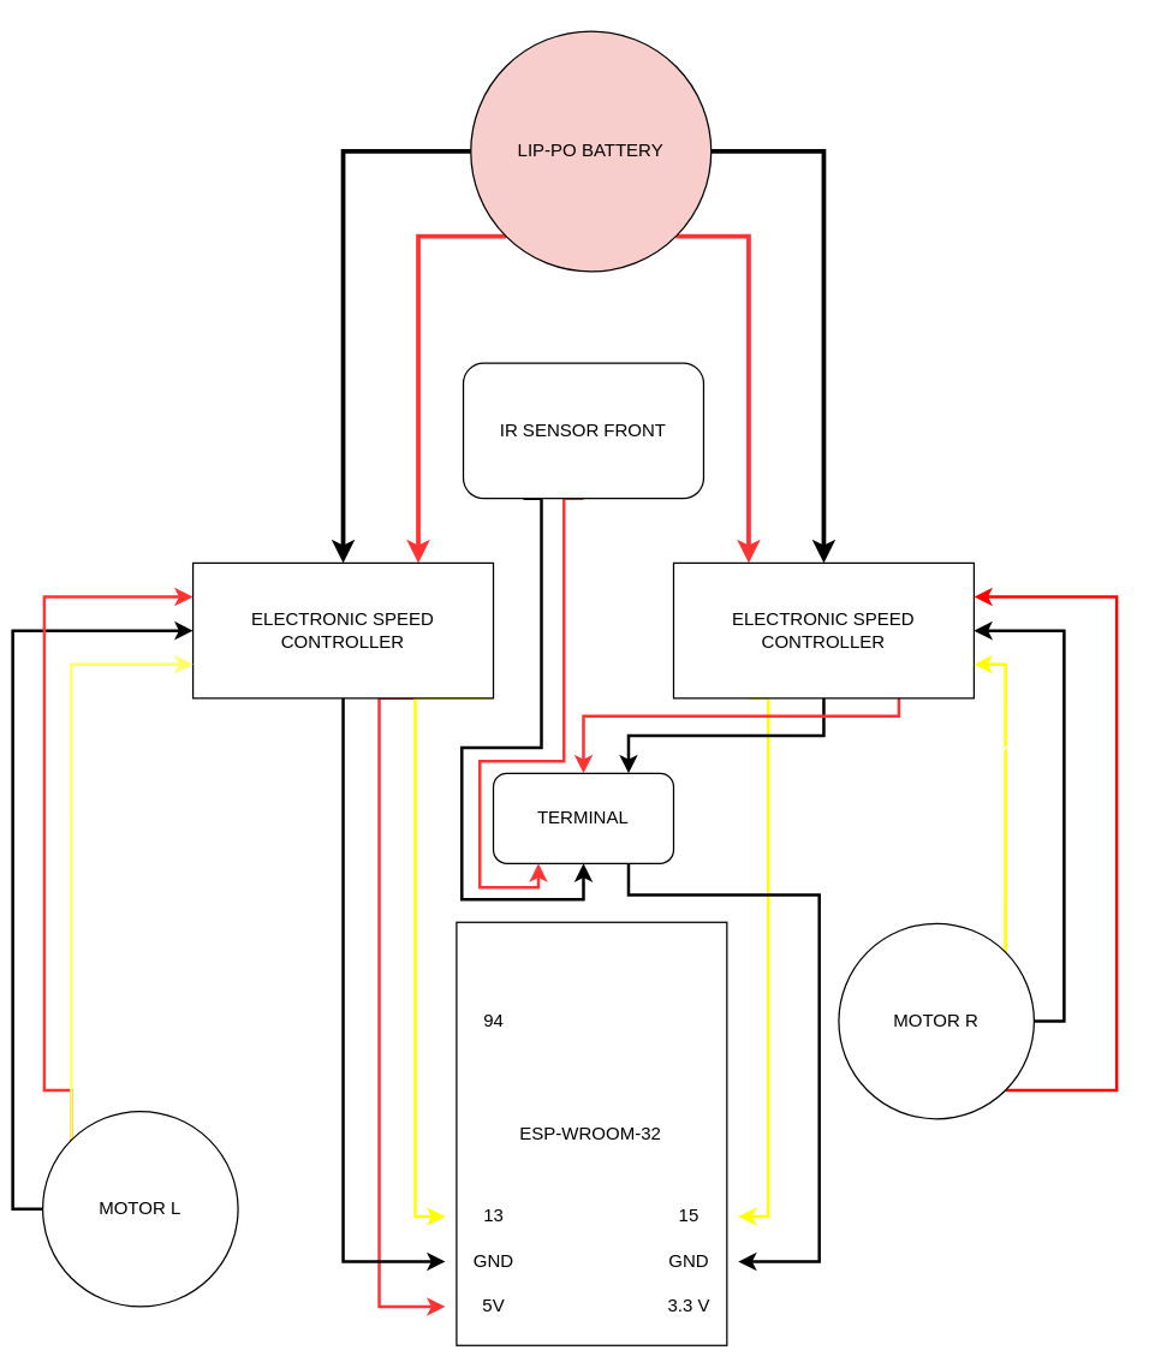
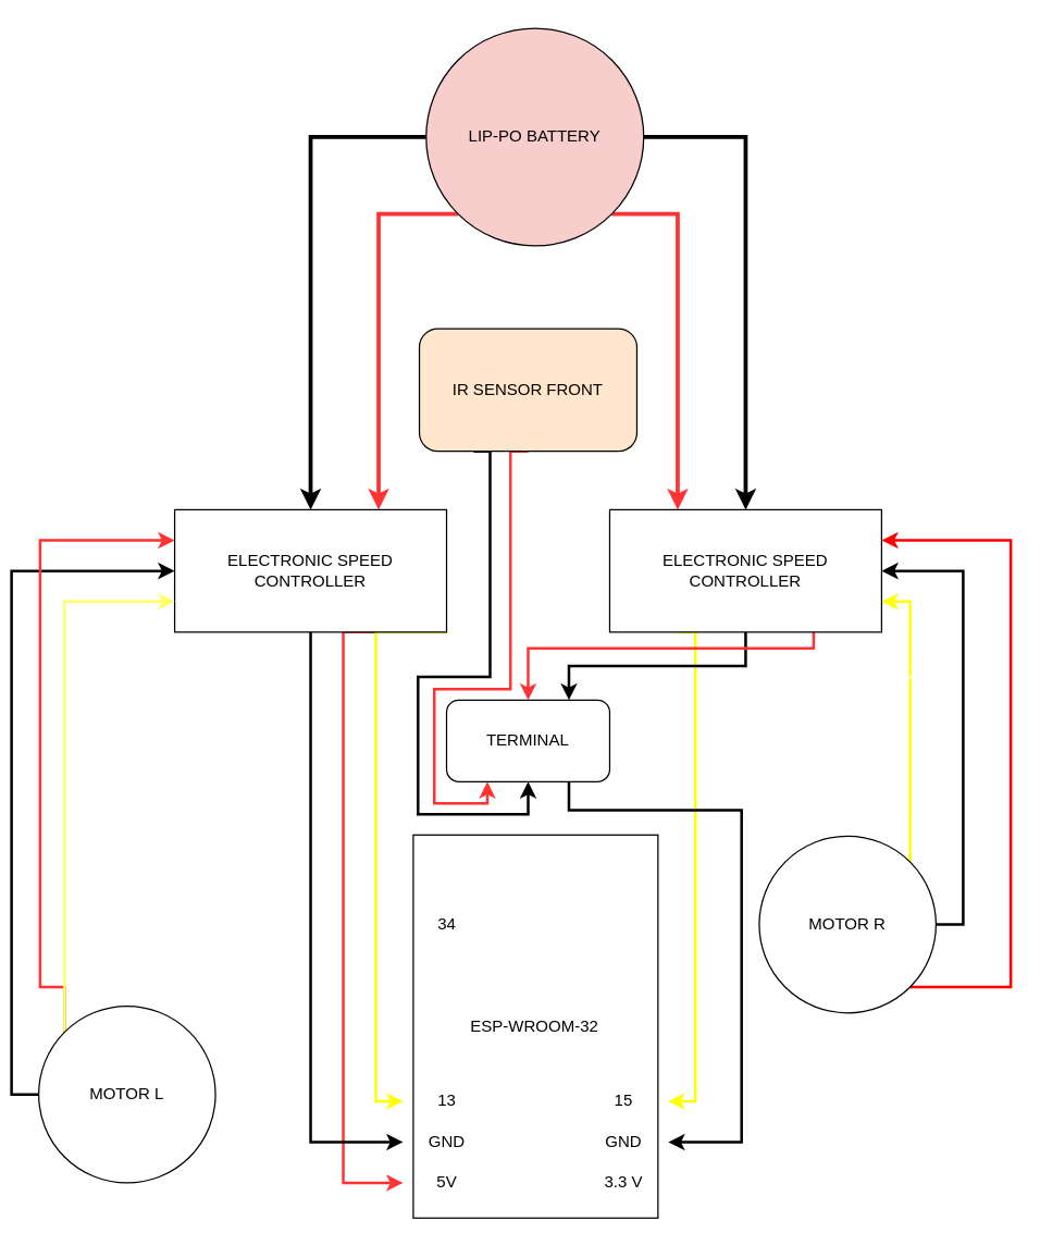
  <mxCell id="0" />
  <mxCell id="1" parent="0" />
  <mxCell id="2" style="edgeStyle=orthogonalEdgeStyle;rounded=0;orthogonalLoop=1;jettySize=auto;html=1;exitX=0.25;exitY=1;exitDx=0;exitDy=0;entryX=0.5;entryY=1;entryDx=0;entryDy=0;strokeWidth=2;" edge="1" parent="1" source="4" target="28"><mxGeometry relative="1" as="geometry"><Array as="points"><mxPoint x="352" y="331" /><mxPoint x="352" y="497" /><mxPoint x="299" y="497" /><mxPoint x="299" y="598" /><mxPoint x="380" y="598" /></Array></mxGeometry></mxCell>
  <mxCell id="3" style="edgeStyle=orthogonalEdgeStyle;rounded=0;orthogonalLoop=1;jettySize=auto;html=1;exitX=0.5;exitY=1;exitDx=0;exitDy=0;entryX=0.25;entryY=1;entryDx=0;entryDy=0;strokeWidth=2;strokeColor=#FF3333;" edge="1" parent="1" source="4" target="28"><mxGeometry relative="1" as="geometry"><Array as="points"><mxPoint x="367" y="331" /><mxPoint x="367" y="506" /><mxPoint x="311" y="506" /><mxPoint x="311" y="590" /><mxPoint x="350" y="590" /></Array></mxGeometry></mxCell>
- <mxCell id="4" value="IR SENSOR FRONT" style="rounded=1;whiteSpace=wrap;html=1;" vertex="1" parent="1"><mxGeometry x="300" y="241" width="160" height="90" as="geometry" /></mxCell>
+ <mxCell id="4" value="IR SENSOR FRONT" style="rounded=1;whiteSpace=wrap;html=1;fillColor=#ffe6cc;" vertex="1" parent="1"><mxGeometry x="300" y="241" width="160" height="90" as="geometry" /></mxCell>
  <mxCell id="5" style="edgeStyle=orthogonalEdgeStyle;rounded=0;orthogonalLoop=1;jettySize=auto;html=1;entryX=0.5;entryY=0;entryDx=0;entryDy=0;strokeWidth=3;" edge="1" parent="1" source="9" target="17"><mxGeometry relative="1" as="geometry"><Array as="points"><mxPoint x="220" y="100" /></Array></mxGeometry></mxCell>
  <mxCell id="6" style="edgeStyle=orthogonalEdgeStyle;rounded=0;orthogonalLoop=1;jettySize=auto;html=1;exitX=0;exitY=1;exitDx=0;exitDy=0;entryX=0.75;entryY=0;entryDx=0;entryDy=0;strokeColor=#FF3333;strokeWidth=3;" edge="1" parent="1" source="9" target="17"><mxGeometry relative="1" as="geometry"><Array as="points"><mxPoint x="270" y="157" /></Array></mxGeometry></mxCell>
  <mxCell id="7" style="edgeStyle=orthogonalEdgeStyle;rounded=0;orthogonalLoop=1;jettySize=auto;html=1;exitX=1;exitY=1;exitDx=0;exitDy=0;entryX=0.25;entryY=0;entryDx=0;entryDy=0;strokeColor=#FF3333;strokeWidth=3;" edge="1" parent="1" source="9" target="13"><mxGeometry relative="1" as="geometry"><Array as="points"><mxPoint x="490" y="157" /></Array></mxGeometry></mxCell>
  <mxCell id="8" style="edgeStyle=orthogonalEdgeStyle;rounded=0;orthogonalLoop=1;jettySize=auto;html=1;exitX=1;exitY=0.5;exitDx=0;exitDy=0;entryX=0.5;entryY=0;entryDx=0;entryDy=0;strokeWidth=3;" edge="1" parent="1" source="9" target="13"><mxGeometry relative="1" as="geometry" /></mxCell>
  <mxCell id="9" value="LIP-PO BATTERY" style="ellipse;whiteSpace=wrap;html=1;aspect=fixed;fillColor=#f8cecc;" vertex="1" parent="1"><mxGeometry x="305" y="20" width="160" height="160" as="geometry" /></mxCell>
  <mxCell id="10" style="edgeStyle=orthogonalEdgeStyle;rounded=0;orthogonalLoop=1;jettySize=auto;html=1;exitX=0.25;exitY=1;exitDx=0;exitDy=0;entryX=1;entryY=0.5;entryDx=0;entryDy=0;strokeWidth=2;strokeColor=#FFFF00;" edge="1" parent="1" source="13" target="37"><mxGeometry relative="1" as="geometry"><Array as="points"><mxPoint x="503" y="464" /><mxPoint x="503" y="809" /></Array></mxGeometry></mxCell>
  <mxCell id="11" style="edgeStyle=orthogonalEdgeStyle;rounded=0;orthogonalLoop=1;jettySize=auto;html=1;exitX=0.5;exitY=1;exitDx=0;exitDy=0;entryX=0.75;entryY=0;entryDx=0;entryDy=0;strokeWidth=2;" edge="1" parent="1" source="13" target="28"><mxGeometry relative="1" as="geometry" /></mxCell>
  <mxCell id="12" style="edgeStyle=orthogonalEdgeStyle;rounded=0;orthogonalLoop=1;jettySize=auto;html=1;exitX=0.75;exitY=1;exitDx=0;exitDy=0;entryX=0.5;entryY=0;entryDx=0;entryDy=0;strokeWidth=2;strokeColor=#FF3333;" edge="1" parent="1" source="13" target="28"><mxGeometry relative="1" as="geometry"><Array as="points"><mxPoint x="590" y="476" /><mxPoint x="380" y="476" /></Array></mxGeometry></mxCell>
  <mxCell id="13" value="ELECTRONIC SPEED CONTROLLER" style="rounded=0;whiteSpace=wrap;html=1;" vertex="1" parent="1"><mxGeometry x="440" y="374" width="200" height="90" as="geometry" /></mxCell>
  <mxCell id="14" style="edgeStyle=orthogonalEdgeStyle;rounded=0;orthogonalLoop=1;jettySize=auto;html=1;exitX=0.75;exitY=1;exitDx=0;exitDy=0;entryX=0;entryY=0.5;entryDx=0;entryDy=0;strokeWidth=2;strokeColor=#FF3333;" edge="1" parent="1" source="17" target="32"><mxGeometry relative="1" as="geometry"><Array as="points"><mxPoint x="244" y="464" /><mxPoint x="244" y="869" /></Array></mxGeometry></mxCell>
  <mxCell id="15" style="edgeStyle=orthogonalEdgeStyle;rounded=0;orthogonalLoop=1;jettySize=auto;html=1;exitX=0.5;exitY=1;exitDx=0;exitDy=0;entryX=0;entryY=0.5;entryDx=0;entryDy=0;strokeWidth=2;" edge="1" parent="1" source="17" target="34"><mxGeometry relative="1" as="geometry" /></mxCell>
  <mxCell id="16" style="edgeStyle=orthogonalEdgeStyle;rounded=0;orthogonalLoop=1;jettySize=auto;html=1;exitX=1;exitY=1;exitDx=0;exitDy=0;entryX=0;entryY=0.5;entryDx=0;entryDy=0;strokeWidth=2;strokeColor=#FFFF00;" edge="1" parent="1" source="17" target="36"><mxGeometry relative="1" as="geometry"><Array as="points"><mxPoint x="268" y="464" /><mxPoint x="268" y="809" /></Array></mxGeometry></mxCell>
  <mxCell id="17" value="ELECTRONIC SPEED CONTROLLER" style="rounded=0;whiteSpace=wrap;html=1;" vertex="1" parent="1"><mxGeometry x="120" y="374" width="200" height="90" as="geometry" /></mxCell>
  <mxCell id="18" style="edgeStyle=orthogonalEdgeStyle;rounded=0;orthogonalLoop=1;jettySize=auto;html=1;exitX=0;exitY=0;exitDx=0;exitDy=0;entryX=0;entryY=0.75;entryDx=0;entryDy=0;strokeColor=#fbfbfb;" edge="1" parent="1" source="22" target="17"><mxGeometry relative="1" as="geometry" /></mxCell>
  <mxCell id="19" style="edgeStyle=orthogonalEdgeStyle;rounded=0;orthogonalLoop=1;jettySize=auto;html=1;exitX=0;exitY=0.5;exitDx=0;exitDy=0;entryX=0;entryY=0.5;entryDx=0;entryDy=0;strokeWidth=2;" edge="1" parent="1" source="22" target="17"><mxGeometry relative="1" as="geometry" /></mxCell>
  <mxCell id="20" style="edgeStyle=orthogonalEdgeStyle;rounded=0;orthogonalLoop=1;jettySize=auto;html=1;exitX=0;exitY=1;exitDx=0;exitDy=0;entryX=0;entryY=0.25;entryDx=0;entryDy=0;strokeColor=#FF3333;strokeWidth=2;" edge="1" parent="1" source="22" target="17"><mxGeometry relative="1" as="geometry"><Array as="points"><mxPoint x="21" y="725" /><mxPoint x="21" y="397" /></Array></mxGeometry></mxCell>
  <mxCell id="21" style="edgeStyle=orthogonalEdgeStyle;rounded=0;orthogonalLoop=1;jettySize=auto;html=1;exitX=0;exitY=0;exitDx=0;exitDy=0;entryX=0;entryY=0.75;entryDx=0;entryDy=0;strokeColor=#FFFF66;strokeWidth=2;" edge="1" parent="1" source="22" target="17"><mxGeometry relative="1" as="geometry" /></mxCell>
  <mxCell id="22" value="MOTOR L" style="ellipse;whiteSpace=wrap;html=1;aspect=fixed;" vertex="1" parent="1"><mxGeometry x="20" y="739" width="130" height="130" as="geometry" /></mxCell>
  <mxCell id="23" style="edgeStyle=orthogonalEdgeStyle;rounded=0;orthogonalLoop=1;jettySize=auto;html=1;exitX=1;exitY=0;exitDx=0;exitDy=0;entryX=1;entryY=0.75;entryDx=0;entryDy=0;strokeColor=#FFFF00;strokeWidth=2;" edge="1" parent="1" source="26" target="13"><mxGeometry relative="1" as="geometry" /></mxCell>
  <mxCell id="24" style="edgeStyle=orthogonalEdgeStyle;rounded=0;orthogonalLoop=1;jettySize=auto;html=1;exitX=1;exitY=0.5;exitDx=0;exitDy=0;entryX=1;entryY=0.5;entryDx=0;entryDy=0;strokeWidth=2;" edge="1" parent="1" source="26" target="13"><mxGeometry relative="1" as="geometry" /></mxCell>
  <mxCell id="25" style="edgeStyle=orthogonalEdgeStyle;rounded=0;orthogonalLoop=1;jettySize=auto;html=1;exitX=1;exitY=1;exitDx=0;exitDy=0;entryX=1;entryY=0.25;entryDx=0;entryDy=0;strokeColor=#FF0000;strokeWidth=2;" edge="1" parent="1" source="26" target="13"><mxGeometry relative="1" as="geometry"><Array as="points"><mxPoint x="735" y="725" /><mxPoint x="735" y="397" /></Array></mxGeometry></mxCell>
  <mxCell id="26" value="MOTOR R" style="ellipse;whiteSpace=wrap;html=1;aspect=fixed;" vertex="1" parent="1"><mxGeometry x="550" y="614" width="130" height="130" as="geometry" /></mxCell>
  <mxCell id="27" style="edgeStyle=orthogonalEdgeStyle;rounded=0;orthogonalLoop=1;jettySize=auto;html=1;exitX=0.75;exitY=1;exitDx=0;exitDy=0;entryX=1;entryY=0.5;entryDx=0;entryDy=0;strokeWidth=2;" edge="1" parent="1" source="28" target="35"><mxGeometry relative="1" as="geometry"><Array as="points"><mxPoint x="410" y="595" /><mxPoint x="537" y="595" /><mxPoint x="537" y="839" /></Array></mxGeometry></mxCell>
  <mxCell id="28" value="TERMINAL" style="whiteSpace=wrap;html=1;rounded=1;" vertex="1" parent="1"><mxGeometry x="320" y="514" width="120" height="60" as="geometry" /></mxCell>
  <mxCell id="29" value="" style="group" connectable="0" vertex="1" parent="1"><mxGeometry x="288" y="624" width="195" height="260" as="geometry" /></mxCell>
  <mxCell id="30" value="" style="rounded=0;whiteSpace=wrap;html=1;rotation=-90;movable=1;resizable=1;rotatable=1;deletable=1;editable=1;locked=0;connectable=1;" vertex="1" parent="29"><mxGeometry x="-43.333" y="40" width="281.667" height="180" as="geometry" /></mxCell>
  <mxCell id="31" value="ESP-WROOM-32" style="text;html=1;align=center;verticalAlign=middle;whiteSpace=wrap;rounded=0;movable=1;resizable=1;rotatable=1;deletable=1;editable=1;locked=0;connectable=1;" vertex="1" parent="29"><mxGeometry x="43.333" y="90" width="108.333" height="80" as="geometry" /></mxCell>
  <mxCell id="32" value="5V" style="text;html=1;align=center;verticalAlign=middle;whiteSpace=wrap;rounded=0;movable=1;resizable=1;rotatable=1;deletable=1;editable=1;locked=0;connectable=1;" vertex="1" parent="29"><mxGeometry y="230" width="65" height="30" as="geometry" /></mxCell>
  <mxCell id="33" value="3.3 V" style="text;html=1;align=center;verticalAlign=middle;whiteSpace=wrap;rounded=0;movable=1;resizable=1;rotatable=1;deletable=1;editable=1;locked=0;connectable=1;" vertex="1" parent="29"><mxGeometry x="130" y="230" width="65" height="30" as="geometry" /></mxCell>
  <mxCell id="34" value="GND" style="text;html=1;align=center;verticalAlign=middle;whiteSpace=wrap;rounded=0;movable=1;resizable=1;rotatable=1;deletable=1;editable=1;locked=0;connectable=1;" vertex="1" parent="29"><mxGeometry y="200" width="65" height="30" as="geometry" /></mxCell>
  <mxCell id="35" value="GND" style="text;html=1;align=center;verticalAlign=middle;whiteSpace=wrap;rounded=0;movable=1;resizable=1;rotatable=1;deletable=1;editable=1;locked=0;connectable=1;" vertex="1" parent="29"><mxGeometry x="130" y="200" width="65" height="30" as="geometry" /></mxCell>
  <mxCell id="36" value="13" style="text;html=1;align=center;verticalAlign=middle;whiteSpace=wrap;rounded=0;movable=1;resizable=1;rotatable=1;deletable=1;editable=1;locked=0;connectable=1;" vertex="1" parent="29"><mxGeometry y="170" width="65" height="30" as="geometry" /></mxCell>
  <mxCell id="37" value="15" style="text;html=1;align=center;verticalAlign=middle;whiteSpace=wrap;rounded=0;movable=1;resizable=1;rotatable=1;deletable=1;editable=1;locked=0;connectable=1;" vertex="1" parent="29"><mxGeometry x="130" y="170" width="65" height="30" as="geometry" /></mxCell>
- <mxCell id="38" value="94" style="text;html=1;align=center;verticalAlign=middle;whiteSpace=wrap;rounded=0;movable=1;resizable=1;rotatable=1;deletable=1;editable=1;locked=0;connectable=1;" vertex="1" parent="29"><mxGeometry y="40" width="65" height="30" as="geometry" /></mxCell>
+ <mxCell id="38" value="34" style="text;html=1;align=center;verticalAlign=middle;whiteSpace=wrap;rounded=0;movable=1;resizable=1;rotatable=1;deletable=1;editable=1;locked=0;connectable=1;" vertex="1" parent="29"><mxGeometry y="40" width="65" height="30" as="geometry" /></mxCell>
  <mxCell id="39" value="" style="endArrow=none;html=1;rounded=0;strokeColor=#FFFFFF;" edge="1" parent="1"><mxGeometry width="50" height="50" relative="1" as="geometry"><mxPoint x="550" y="624" as="sourcePoint" /><mxPoint x="690" y="464" as="targetPoint" /></mxGeometry></mxCell>
